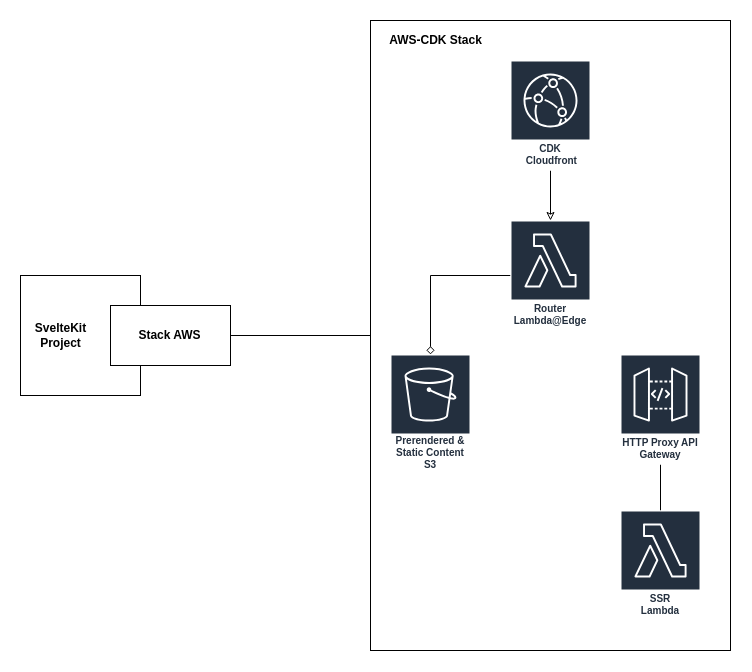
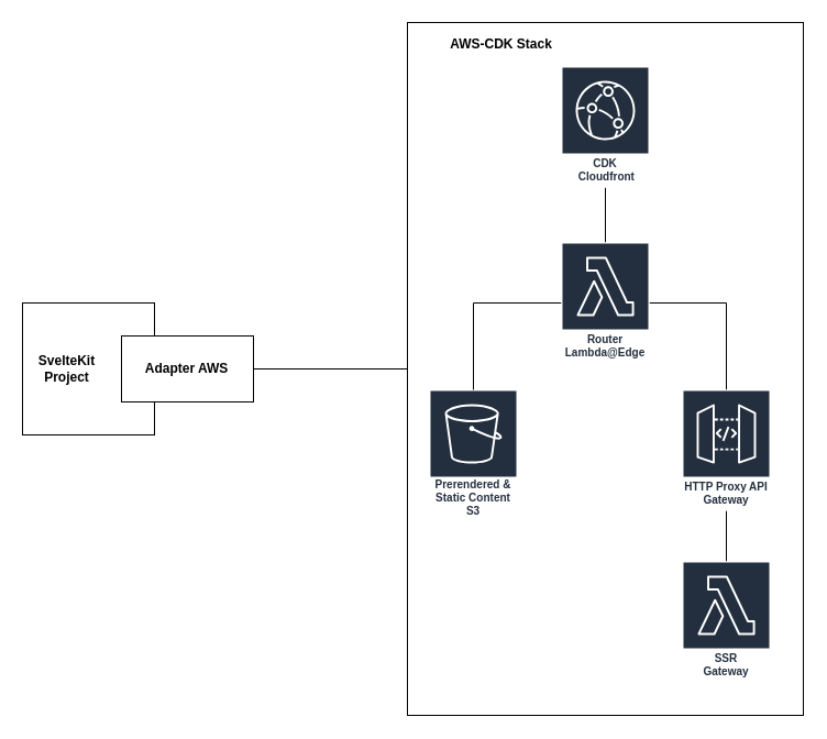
  <mxCell id="0" />
  <mxCell id="1" parent="0" />
  <mxCell id="2" value="" style="rounded=0;whiteSpace=wrap;html=1;" vertex="1" parent="1"><mxGeometry x="20" y="275" width="120" height="120" as="geometry" /></mxCell>
  <mxCell id="3" style="edgeStyle=orthogonalEdgeStyle;rounded=0;orthogonalLoop=1;jettySize=auto;html=1;endArrow=none;endFill=0;" edge="1" parent="1" source="4" target="7"><mxGeometry relative="1" as="geometry" /></mxCell>
  <mxCell id="4" value="" style="rounded=0;whiteSpace=wrap;html=1;" vertex="1" parent="1"><mxGeometry x="110" y="305" width="120" height="60" as="geometry" /></mxCell>
- <mxCell id="5" value="Stack AWS" style="text;html=1;resizable=0;autosize=1;align=center;verticalAlign=middle;points=[];fillColor=none;strokeColor=none;rounded=0;fontStyle=1" vertex="1" parent="1"><mxGeometry x="124" y="325" width="90" height="20" as="geometry" /></mxCell>
+ <mxCell id="5" value="Adapter AWS" style="text;html=1;resizable=0;autosize=1;align=center;verticalAlign=middle;points=[];fillColor=none;strokeColor=none;rounded=0;fontStyle=1" vertex="1" parent="1"><mxGeometry x="124" y="325" width="90" height="20" as="geometry" /></mxCell>
  <mxCell id="6" value="SvelteKit&lt;br&gt;Project" style="text;html=1;resizable=0;autosize=1;align=center;verticalAlign=middle;points=[];fillColor=none;strokeColor=none;rounded=0;fontStyle=1" vertex="1" parent="1"><mxGeometry x="25" y="320" width="70" height="30" as="geometry" /></mxCell>
  <mxCell id="7" value="" style="rounded=0;whiteSpace=wrap;html=1;" vertex="1" parent="1"><mxGeometry x="370" y="20" width="360" height="630" as="geometry" /></mxCell>
- <mxCell id="8" value="AWS-CDK Stack" style="text;html=1;resizable=0;autosize=1;align=center;verticalAlign=middle;points=[];fillColor=none;strokeColor=none;rounded=0;fontStyle=1" vertex="1" parent="1"><mxGeometry x="380" y="30" width="110" height="20" as="geometry" /></mxCell>
- <mxCell id="9" style="edgeStyle=orthogonalEdgeStyle;rounded=0;orthogonalLoop=1;jettySize=auto;html=1;endArrow=classic;endFill=0;" edge="1" parent="1" source="10" target="14"><mxGeometry relative="1" as="geometry" /></mxCell>
+ <mxCell id="8" value="AWS-CDK Stack" style="text;html=1;resizable=0;autosize=1;align=center;verticalAlign=middle;points=[];fillColor=none;strokeColor=none;rounded=0;fontStyle=1" vertex="1" parent="1"><mxGeometry x="400" y="30" width="110" height="20" as="geometry" /></mxCell>
+ <mxCell id="9" style="edgeStyle=orthogonalEdgeStyle;rounded=0;orthogonalLoop=1;jettySize=auto;html=1;endArrow=none;endFill=0;" edge="1" parent="1" source="10" target="14"><mxGeometry relative="1" as="geometry" /></mxCell>
  <mxCell id="10" value="CDK&lt;br&gt;&amp;nbsp;Cloudfront" style="sketch=0;outlineConnect=0;fontColor=#232F3E;gradientColor=none;strokeColor=#ffffff;fillColor=#232F3E;dashed=0;verticalLabelPosition=middle;verticalAlign=bottom;align=center;html=1;whiteSpace=wrap;fontSize=10;fontStyle=1;spacing=3;shape=mxgraph.aws4.productIcon;prIcon=mxgraph.aws4.cloudfront;" vertex="1" parent="1"><mxGeometry x="510" y="60" width="80" height="110" as="geometry" /></mxCell>
  <mxCell id="11" value="Prerendered &amp;amp; Static Content&lt;br&gt;S3" style="sketch=0;outlineConnect=0;fontColor=#232F3E;gradientColor=none;strokeColor=#ffffff;fillColor=#232F3E;dashed=0;verticalLabelPosition=middle;verticalAlign=bottom;align=center;html=1;whiteSpace=wrap;fontSize=10;fontStyle=1;spacing=3;shape=mxgraph.aws4.productIcon;prIcon=mxgraph.aws4.s3;" vertex="1" parent="1"><mxGeometry x="390" y="354" width="80" height="120" as="geometry" /></mxCell>
- <mxCell id="13" style="edgeStyle=orthogonalEdgeStyle;rounded=0;orthogonalLoop=1;jettySize=auto;html=1;endArrow=diamond;endFill=0;" edge="1" parent="1" source="14" target="11"><mxGeometry relative="1" as="geometry" /></mxCell>
+ <mxCell id="12" style="edgeStyle=orthogonalEdgeStyle;rounded=0;orthogonalLoop=1;jettySize=auto;html=1;endArrow=none;endFill=0;" edge="1" parent="1" source="14" target="16"><mxGeometry relative="1" as="geometry" /></mxCell>
+ <mxCell id="13" style="edgeStyle=orthogonalEdgeStyle;rounded=0;orthogonalLoop=1;jettySize=auto;html=1;endArrow=none;endFill=0;" edge="1" parent="1" source="14" target="11"><mxGeometry relative="1" as="geometry" /></mxCell>
  <mxCell id="14" value="Router&lt;br&gt;Lambda@Edge" style="sketch=0;outlineConnect=0;fontColor=#232F3E;gradientColor=none;strokeColor=#ffffff;fillColor=#232F3E;dashed=0;verticalLabelPosition=middle;verticalAlign=bottom;align=center;html=1;whiteSpace=wrap;fontSize=10;fontStyle=1;spacing=3;shape=mxgraph.aws4.productIcon;prIcon=mxgraph.aws4.lambda;" vertex="1" parent="1"><mxGeometry x="510" y="220" width="80" height="110" as="geometry" /></mxCell>
  <mxCell id="15" style="edgeStyle=orthogonalEdgeStyle;rounded=0;orthogonalLoop=1;jettySize=auto;html=1;endArrow=none;endFill=0;" edge="1" parent="1" source="16" target="17"><mxGeometry relative="1" as="geometry" /></mxCell>
  <mxCell id="16" value="HTTP Proxy API Gateway" style="sketch=0;outlineConnect=0;fontColor=#232F3E;gradientColor=none;strokeColor=#ffffff;fillColor=#232F3E;dashed=0;verticalLabelPosition=middle;verticalAlign=bottom;align=center;html=1;whiteSpace=wrap;fontSize=10;fontStyle=1;spacing=3;shape=mxgraph.aws4.productIcon;prIcon=mxgraph.aws4.api_gateway;" vertex="1" parent="1"><mxGeometry x="620" y="354" width="80" height="110" as="geometry" /></mxCell>
- <mxCell id="17" value="SSR&lt;br&gt;Lambda" style="sketch=0;outlineConnect=0;fontColor=#232F3E;gradientColor=none;strokeColor=#ffffff;fillColor=#232F3E;dashed=0;verticalLabelPosition=middle;verticalAlign=bottom;align=center;html=1;whiteSpace=wrap;fontSize=10;fontStyle=1;spacing=3;shape=mxgraph.aws4.productIcon;prIcon=mxgraph.aws4.lambda;" vertex="1" parent="1"><mxGeometry x="620" y="510" width="80" height="110" as="geometry" /></mxCell>
+ <mxCell id="17" value="SSR&lt;br&gt;Gateway" style="sketch=0;outlineConnect=0;fontColor=#232F3E;gradientColor=none;strokeColor=#ffffff;fillColor=#232F3E;dashed=0;verticalLabelPosition=middle;verticalAlign=bottom;align=center;html=1;whiteSpace=wrap;fontSize=10;fontStyle=1;spacing=3;shape=mxgraph.aws4.productIcon;prIcon=mxgraph.aws4.lambda;" vertex="1" parent="1"><mxGeometry x="620" y="510" width="80" height="110" as="geometry" /></mxCell>
